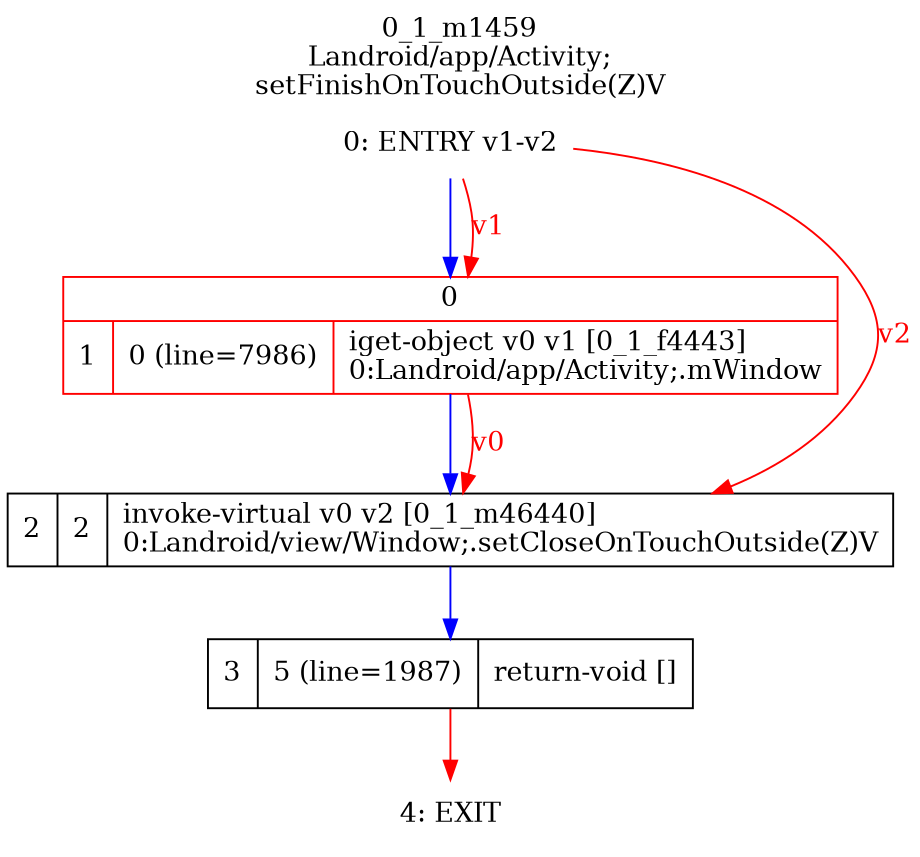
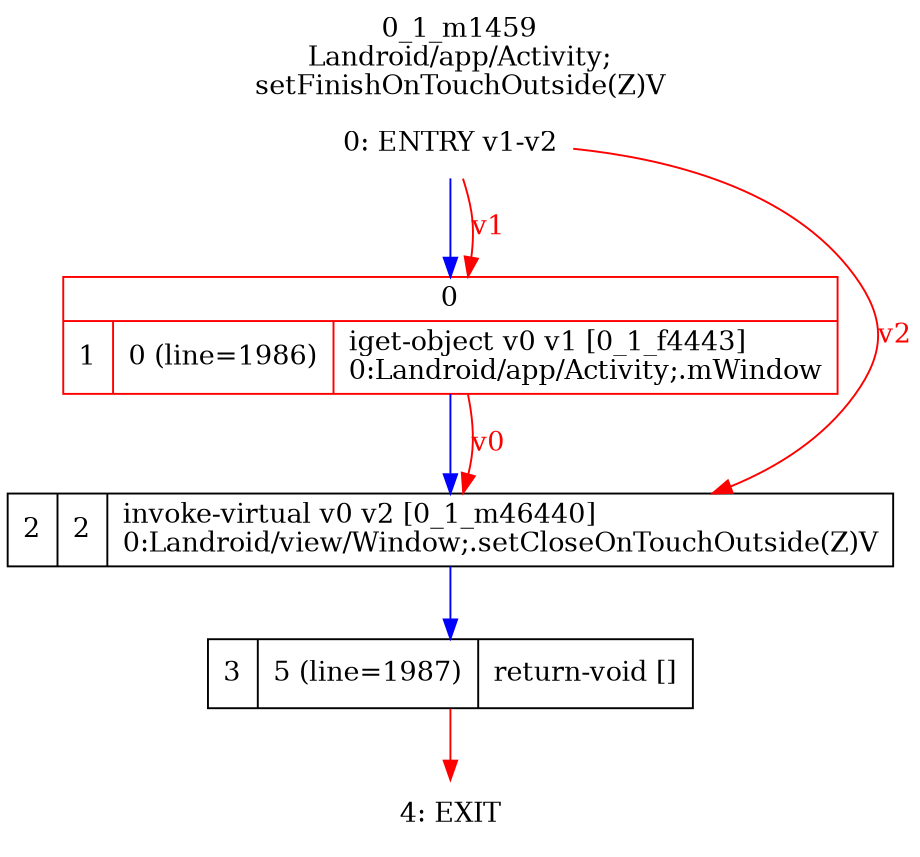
  digraph {
    label="0_1_m1459\nLandroid/app/Activity;\nsetFinishOnTouchOutside(Z)V"
    labelloc=t
    rankdir=UD
    node [shape=record]
    edge [color=red fontcolor=blue weight=100]
    n1 [label="0: ENTRY v1-v2" shape=plaintext]
-   n2 [color=red label="{0|{1|0 (line=7986)|iget-object v0 v1 [0_1_f4443]\l0:Landroid/app/Activity;.mWindow\l}}"]
+   n2 [color=red label="{0|{1|0 (line=1986)|iget-object v0 v1 [0_1_f4443]\l0:Landroid/app/Activity;.mWindow\l}}"]
    n3 [label="2|2|invoke-virtual v0 v2 [0_1_m46440]\l0:Landroid/view/Window;.setCloseOnTouchOutside(Z)V\l"]
    n4 [label="3|5 (line=1987)|return-void []\l"]
    n5 [label="4: EXIT" shape=plaintext]
    n1 -> n2 [color=blue]
    n1 -> n2 [fontcolor=red label=v1 weight=""]
    n1 -> n3 [fontcolor=red label=v2 weight=""]
    n2 -> n3 [color=blue]
    n2 -> n3 [fontcolor=red label=v0 weight=""]
    n3 -> n4 [color=blue]
    n4 -> n5
  }
